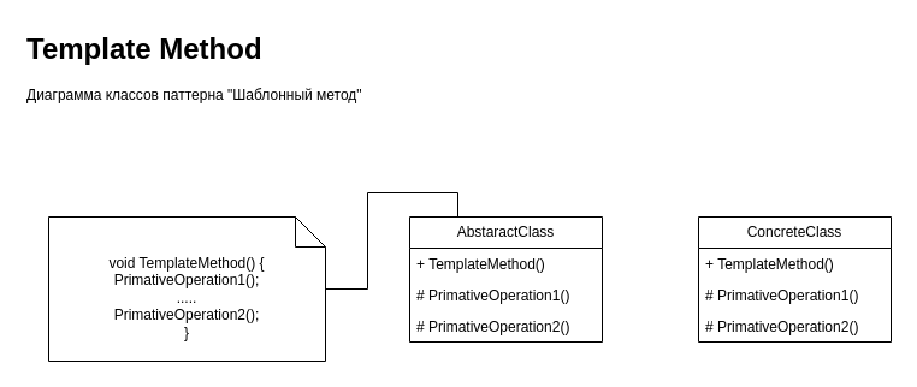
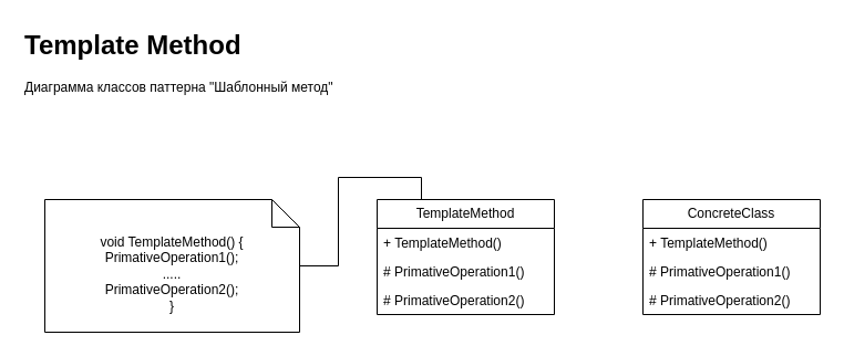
  <mxCell id="0" />
  <mxCell id="1" parent="0" />
  <mxCell id="2" value="&lt;h1 style=&quot;margin-top: 0px;&quot;&gt;Template Method&lt;/h1&gt;&lt;p&gt;Диаграмма классов паттерна &quot;Шаблонный метод&quot;&lt;/p&gt;" style="text;html=1;whiteSpace=wrap;overflow=hidden;rounded=0;" vertex="1" parent="1"><mxGeometry width="520" height="80" as="geometry" x="20" y="20" /></mxCell>
- <mxCell id="3" value="AbstaractClass" style="swimlane;fontStyle=0;childLayout=stackLayout;horizontal=1;startSize=26;fillColor=none;horizontalStack=0;resizeParent=1;resizeParentMax=0;resizeLast=0;collapsible=1;marginBottom=0;whiteSpace=wrap;html=1;" vertex="1" parent="1"><mxGeometry x="340" y="180" width="160" height="104" as="geometry" /></mxCell>
+ <mxCell id="3" value="TemplateMethod" style="swimlane;fontStyle=0;childLayout=stackLayout;horizontal=1;startSize=26;fillColor=none;horizontalStack=0;resizeParent=1;resizeParentMax=0;resizeLast=0;collapsible=1;marginBottom=0;whiteSpace=wrap;html=1;" vertex="1" parent="1"><mxGeometry x="340" y="180" width="160" height="104" as="geometry" /></mxCell>
  <mxCell id="4" value="+ TemplateMethod()" style="text;strokeColor=none;fillColor=none;align=left;verticalAlign=top;spacingLeft=4;spacingRight=4;overflow=hidden;rotatable=0;points=[[0,0.5],[1,0.5]];portConstraint=eastwest;whiteSpace=wrap;html=1;" vertex="1" parent="3"><mxGeometry y="26" width="160" height="26" as="geometry" /></mxCell>
  <mxCell id="5" value="# PrimativeOperation1()" style="text;strokeColor=none;fillColor=none;align=left;verticalAlign=top;spacingLeft=4;spacingRight=4;overflow=hidden;rotatable=0;points=[[0,0.5],[1,0.5]];portConstraint=eastwest;whiteSpace=wrap;html=1;" vertex="1" parent="3"><mxGeometry y="52" width="160" height="26" as="geometry" /></mxCell>
  <mxCell id="6" value="# PrimativeOperation2()" style="text;strokeColor=none;fillColor=none;align=left;verticalAlign=top;spacingLeft=4;spacingRight=4;overflow=hidden;rotatable=0;points=[[0,0.5],[1,0.5]];portConstraint=eastwest;whiteSpace=wrap;html=1;" vertex="1" parent="3"><mxGeometry y="78" width="160" height="26" as="geometry" /></mxCell>
  <mxCell id="7" value="ConcreteClass" style="swimlane;fontStyle=0;childLayout=stackLayout;horizontal=1;startSize=26;fillColor=none;horizontalStack=0;resizeParent=1;resizeParentMax=0;resizeLast=0;collapsible=1;marginBottom=0;whiteSpace=wrap;html=1;" vertex="1" parent="1"><mxGeometry x="580" y="180" width="160" height="104" as="geometry" /></mxCell>
  <mxCell id="8" value="+ TemplateMethod()" style="text;strokeColor=none;fillColor=none;align=left;verticalAlign=top;spacingLeft=4;spacingRight=4;overflow=hidden;rotatable=0;points=[[0,0.5],[1,0.5]];portConstraint=eastwest;whiteSpace=wrap;html=1;" vertex="1" parent="7"><mxGeometry y="26" width="160" height="26" as="geometry" /></mxCell>
  <mxCell id="9" value="# PrimativeOperation1()" style="text;strokeColor=none;fillColor=none;align=left;verticalAlign=top;spacingLeft=4;spacingRight=4;overflow=hidden;rotatable=0;points=[[0,0.5],[1,0.5]];portConstraint=eastwest;whiteSpace=wrap;html=1;" vertex="1" parent="7"><mxGeometry y="52" width="160" height="26" as="geometry" /></mxCell>
  <mxCell id="10" value="# PrimativeOperation2()" style="text;strokeColor=none;fillColor=none;align=left;verticalAlign=top;spacingLeft=4;spacingRight=4;overflow=hidden;rotatable=0;points=[[0,0.5],[1,0.5]];portConstraint=eastwest;whiteSpace=wrap;html=1;" vertex="1" parent="7"><mxGeometry y="78" width="160" height="26" as="geometry" /></mxCell>
  <mxCell id="11" style="edgeStyle=orthogonalEdgeStyle;rounded=0;orthogonalLoop=1;jettySize=auto;html=1;entryX=0.25;entryY=0;entryDx=0;entryDy=0;curved=0;endArrow=none;endFill=0;" edge="1" parent="1" source="12" target="3"><mxGeometry relative="1" as="geometry" /></mxCell>
  <mxCell id="12" value="void TemplateMethod() {&lt;div&gt;&lt;span style=&quot;text-align: left;&quot;&gt;PrimativeOperation1();&lt;/span&gt;&lt;br&gt;&lt;/div&gt;&lt;div&gt;.....&lt;/div&gt;&lt;div&gt;&lt;span style=&quot;text-align: left;&quot;&gt;PrimativeOperation2();&lt;/span&gt;&lt;/div&gt;&lt;div&gt;}&lt;/div&gt;" style="shape=note2;boundedLbl=1;whiteSpace=wrap;html=1;size=25;verticalAlign=top;align=center;" vertex="1" parent="1"><mxGeometry x="40" y="180" width="230" height="120" as="geometry" /></mxCell>
